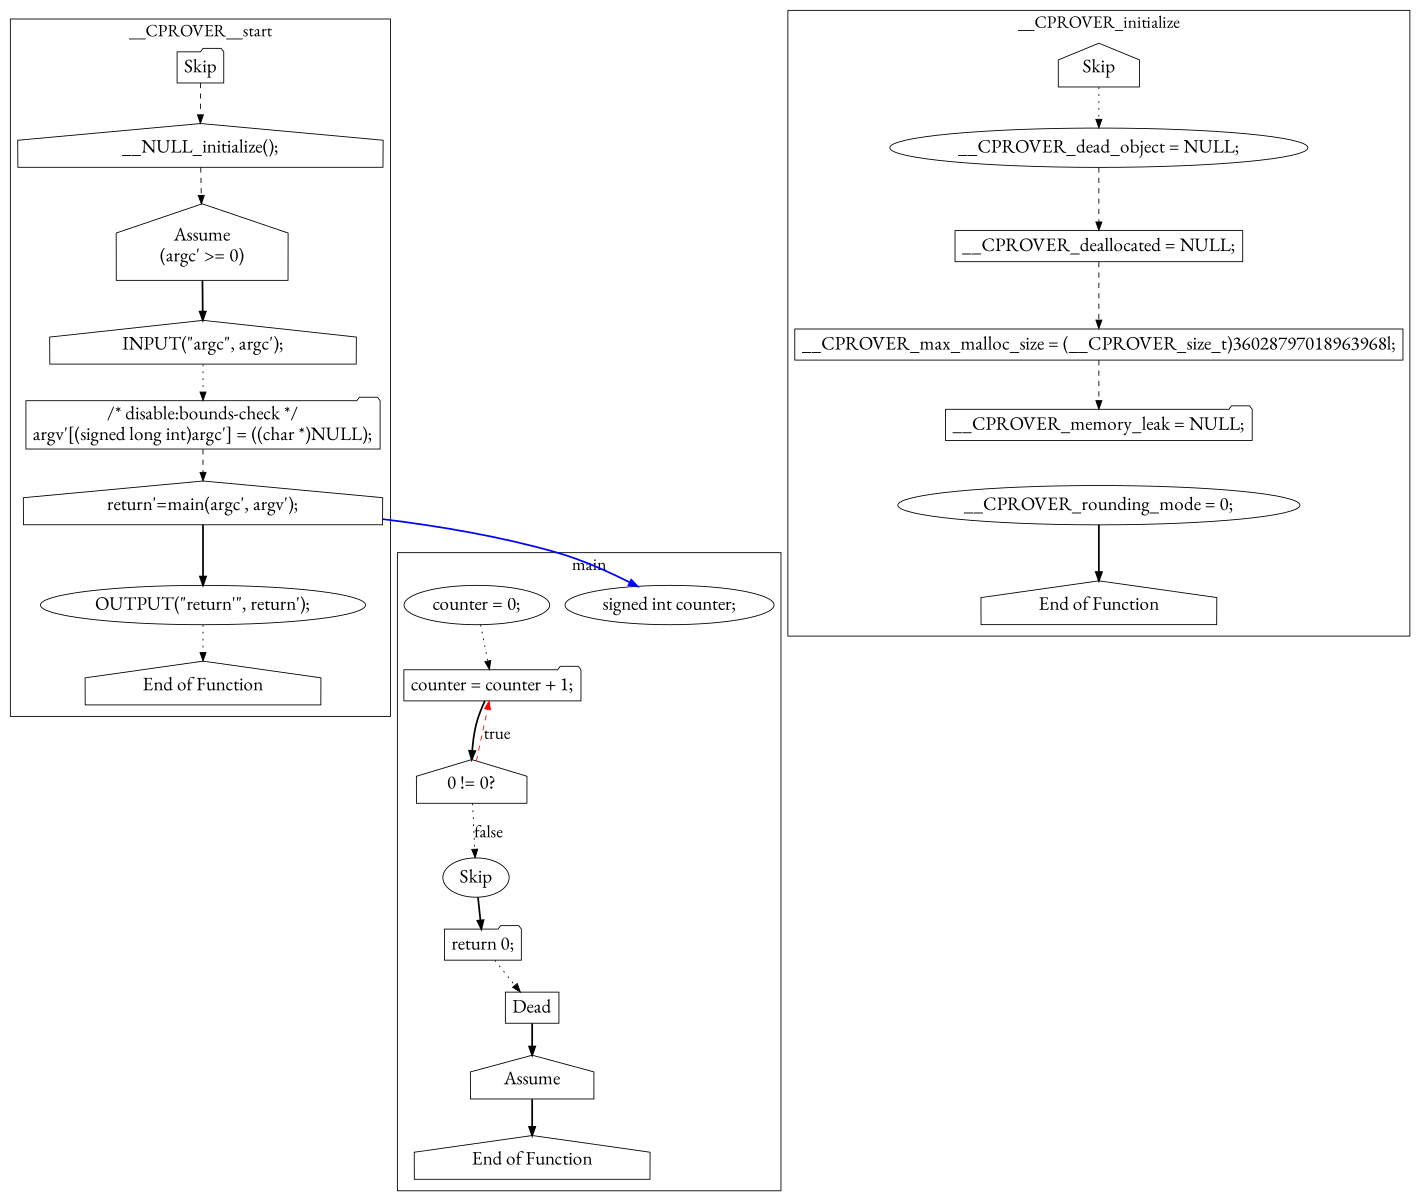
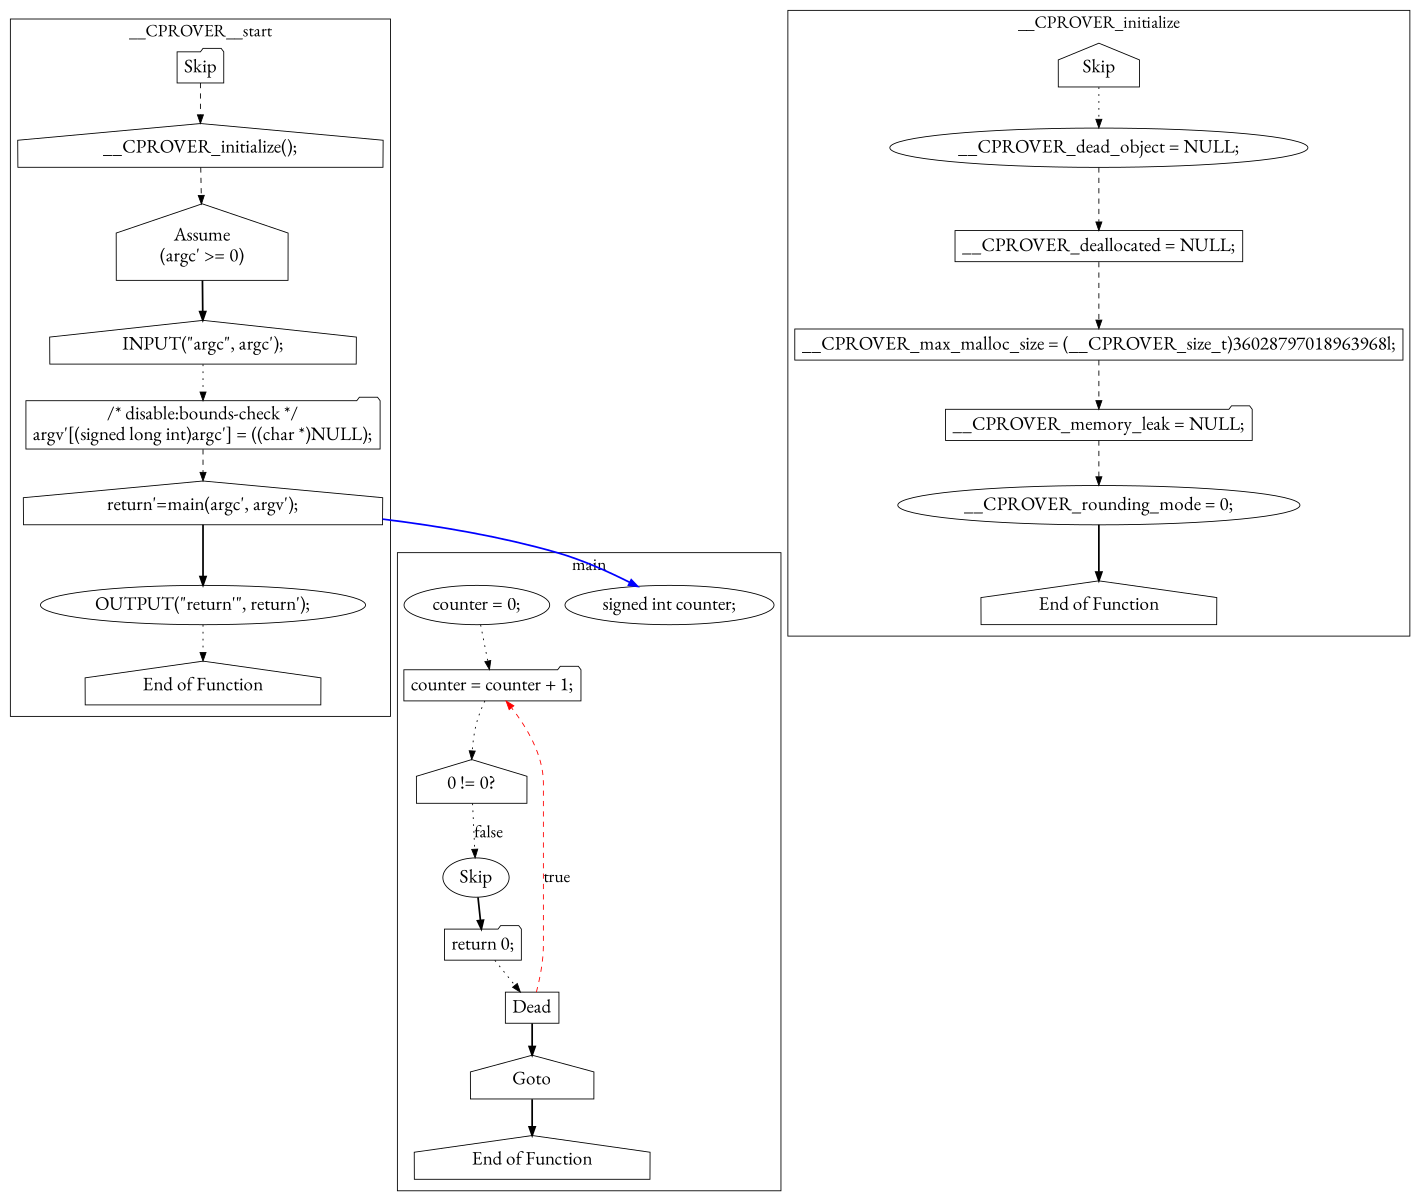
  digraph {
    color=black
    compound=true
    fontname="EB Garamond"
    fontsize=20
    node [fontname="EB Garamond" fontsize=22 shape=house]
    edge [fontname="EB Garamond" style=bold]
    n1 [label="signed int counter;" shape=ellipse]
    n2 [label="counter = 0;" shape=ellipse]
    n3 [label="counter = counter + 1;" shape=folder]
    n4 [label="0 != 0?"]
    n5 [label=Skip shape=ellipse]
    n6 [label="return 0;" shape=folder]
    n7 [label=Dead shape=box]
-   n8 [label=Assume]
+   n8 [label=Goto]
    n9 [label="End of Function"]
    n10 [label=Skip shape=folder]
-   n11 [label="__NULL_initialize();"]
+   n11 [label="__CPROVER_initialize();"]
    n12 [label="Assume\n(argc' \>= 0)"]
    n13 [label="INPUT(\"argc\", argc');"]
    n14 [label="/* disable:bounds-check */\nargv'[(signed long int)argc'] = ((char *)NULL);" shape=folder]
    n15 [label="return'=main(argc', argv');"]
    n16 [label="OUTPUT(\"return'\", return');" shape=ellipse]
    n17 [label="End of Function"]
    n18 [label=Skip]
    n19 [label="__CPROVER_dead_object = NULL;" shape=ellipse]
    n20 [label="__CPROVER_deallocated = NULL;" shape=box]
    n21 [label="__CPROVER_max_malloc_size = (__CPROVER_size_t)36028797018963968l;" shape=box]
    n22 [label="__CPROVER_memory_leak = NULL;" shape=folder]
    n23 [label="__CPROVER_rounding_mode = 0;" shape=ellipse]
    n24 [label="End of Function"]
    subgraph cluster_1 {
      label=main
      n1
      n2
      n3
      n4
      n5
      n6
      n7
      n8
      n9
    }
    subgraph cluster_2 {
      label=__CPROVER__start
      n10
      n11
      n12
      n13
      n14
      n15
      n16
      n17
    }
    subgraph cluster_3 {
      label=__CPROVER_initialize
      n18
      n19
      n20
      n21
      n22
      n23
      n24
    }
    n2 -> n3 [style=dotted]
-   n3 -> n4
-   n4 -> n3 [color=red fontsize=20 label=true style=dashed]
+   n3 -> n4 [style=dotted]
+   n7 -> n3 [color=red fontsize=20 label=true style=dashed]
    n4 -> n5 [fontsize=20 label=false style=dotted]
    n5 -> n6
    n6 -> n7 [style=dotted]
    n7 -> n8
    n8 -> n9
    n10 -> n11 [style=dashed]
    n11 -> n12 [style=dashed]
    n12 -> n13
    n13 -> n14 [style=dotted]
    n14 -> n15 [style=dashed]
    n15 -> n1 [color=blue]
    n15 -> n16
    n16 -> n17 [style=dotted]
    n18 -> n19 [style=dotted]
    n19 -> n20 [style=dashed]
    n20 -> n21 [style=dashed]
    n21 -> n22 [style=dashed]
+   n22 -> n23 [style=dashed]
    n23 -> n24
  }
